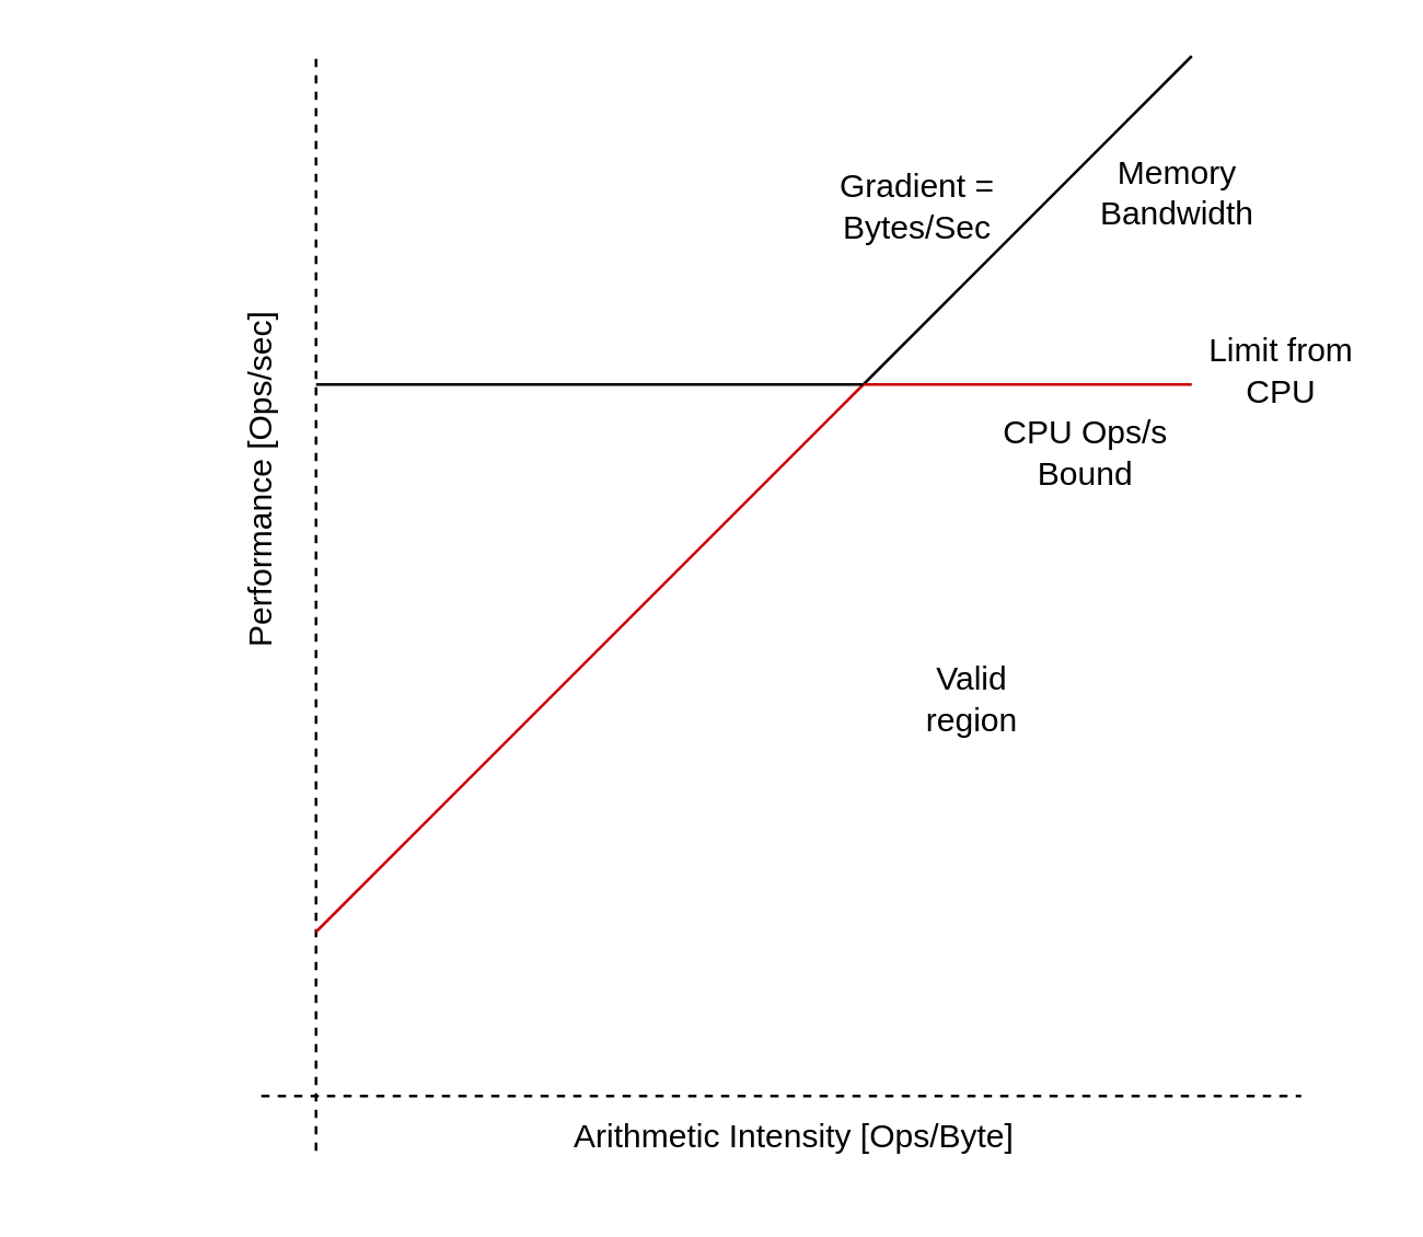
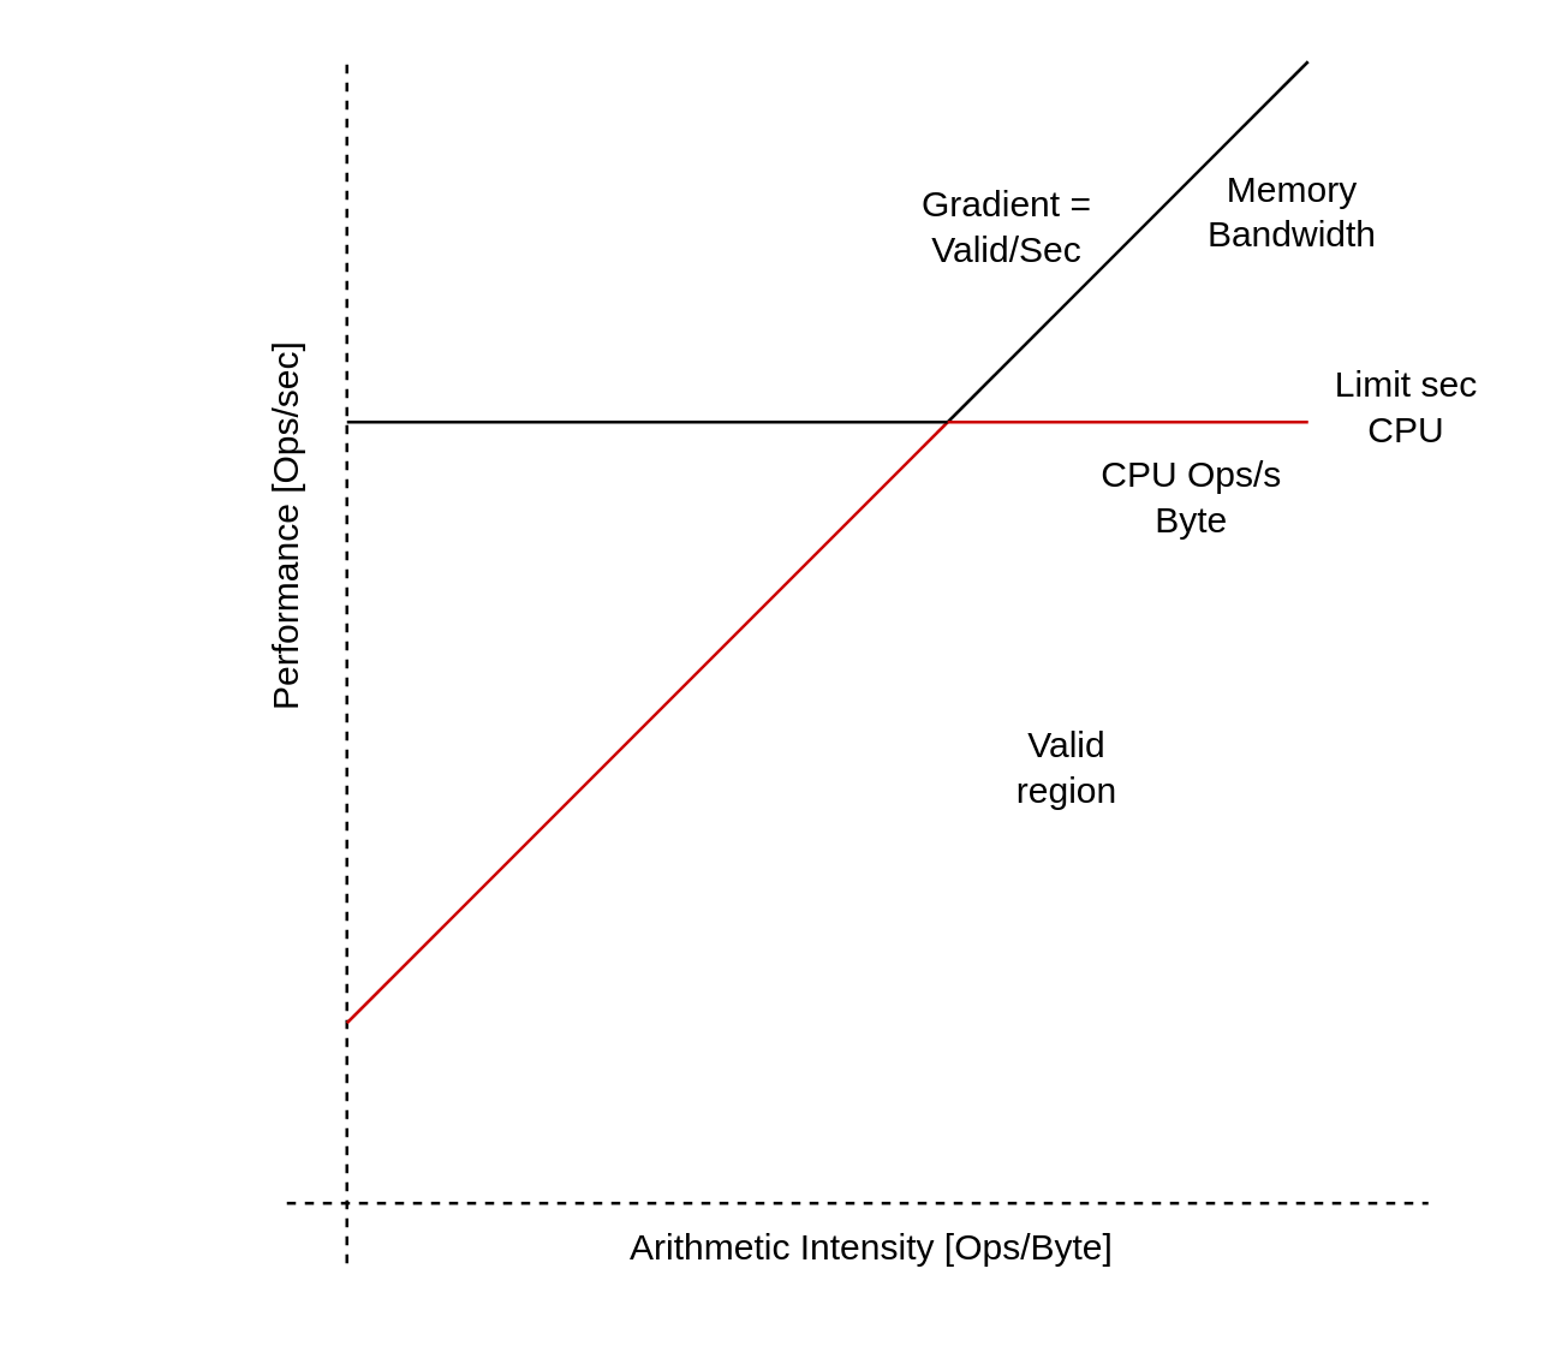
  <mxCell id="0" />
  <mxCell id="1" parent="0" />
  <mxCell id="2" value="" style="endArrow=none;dashed=1;html=1;rounded=0;" edge="1" parent="1"><mxGeometry width="50" height="50" relative="1" as="geometry"><mxPoint x="115" y="420" as="sourcePoint" /><mxPoint x="115" y="20" as="targetPoint" /></mxGeometry></mxCell>
  <mxCell id="3" value="" style="endArrow=none;dashed=1;html=1;rounded=0;" edge="1" parent="1"><mxGeometry width="50" height="50" relative="1" as="geometry"><mxPoint x="95" y="400" as="sourcePoint" /><mxPoint x="475" y="400" as="targetPoint" /></mxGeometry></mxCell>
  <mxCell id="4" value="" style="endArrow=none;html=1;rounded=0;strokeColor=#CC0000;" edge="1" parent="1"><mxGeometry width="50" height="50" relative="1" as="geometry"><mxPoint x="115" y="340" as="sourcePoint" /><mxPoint x="315" y="140" as="targetPoint" /></mxGeometry></mxCell>
  <mxCell id="5" value="" style="endArrow=none;html=1;rounded=0;" edge="1" parent="1"><mxGeometry width="50" height="50" relative="1" as="geometry"><mxPoint x="435" y="20" as="sourcePoint" /><mxPoint x="315" y="140" as="targetPoint" /></mxGeometry></mxCell>
  <mxCell id="6" value="" style="endArrow=none;html=1;rounded=0;" edge="1" parent="1"><mxGeometry width="50" height="50" relative="1" as="geometry"><mxPoint x="115" y="140" as="sourcePoint" /><mxPoint x="315" y="140" as="targetPoint" /></mxGeometry></mxCell>
  <mxCell id="7" value="" style="endArrow=none;html=1;rounded=0;strokeColor=#CC0000;" edge="1" parent="1"><mxGeometry width="50" height="50" relative="1" as="geometry"><mxPoint x="315" y="140" as="sourcePoint" /><mxPoint x="435" y="140" as="targetPoint" /></mxGeometry></mxCell>
- <mxCell id="8" value="CPU Ops/s Bound" style="text;html=1;strokeColor=none;fillColor=none;align=center;verticalAlign=middle;whiteSpace=wrap;rounded=0;" vertex="1" parent="1"><mxGeometry x="355" y="150" width="83" height="30" as="geometry" /></mxCell>
+ <mxCell id="8" value="CPU Ops/s Byte" style="text;html=1;strokeColor=none;fillColor=none;align=center;verticalAlign=middle;whiteSpace=wrap;rounded=0;" vertex="1" parent="1"><mxGeometry x="355" y="150" width="83" height="30" as="geometry" /></mxCell>
  <mxCell id="9" value="Performance [Ops/sec]" style="text;html=1;strokeColor=none;fillColor=none;align=center;verticalAlign=middle;whiteSpace=wrap;rounded=0;rotation=-90;" vertex="1" parent="1"><mxGeometry x="20" y="160" width="150" height="30" as="geometry" /></mxCell>
  <mxCell id="10" value="Arithmetic Intensity [Ops/Byte]" style="text;html=1;strokeColor=none;fillColor=none;align=center;verticalAlign=middle;whiteSpace=wrap;rounded=0;rotation=0;" vertex="1" parent="1"><mxGeometry x="170" y="400" width="240" height="30" as="geometry" /></mxCell>
  <mxCell id="11" value="Valid region" style="text;html=1;strokeColor=none;fillColor=none;align=center;verticalAlign=middle;whiteSpace=wrap;rounded=0;" vertex="1" parent="1"><mxGeometry x="325" y="240" width="60" height="30" as="geometry" /></mxCell>
- <mxCell id="12" value="Limit from CPU" style="text;html=1;strokeColor=none;fillColor=none;align=center;verticalAlign=middle;whiteSpace=wrap;rounded=0;" vertex="1" parent="1"><mxGeometry x="438" y="120" width="60" height="30" as="geometry" /></mxCell>
- <mxCell id="13" value="Gradient = Bytes/Sec" style="text;html=1;strokeColor=none;fillColor=none;align=center;verticalAlign=middle;whiteSpace=wrap;rounded=0;" vertex="1" parent="1"><mxGeometry x="305" y="60" width="60" height="30" as="geometry" /></mxCell>
+ <mxCell id="12" value="Limit sec CPU" style="text;html=1;strokeColor=none;fillColor=none;align=center;verticalAlign=middle;whiteSpace=wrap;rounded=0;" vertex="1" parent="1"><mxGeometry x="438" y="120" width="60" height="30" as="geometry" /></mxCell>
+ <mxCell id="13" value="Gradient = Valid/Sec" style="text;html=1;strokeColor=none;fillColor=none;align=center;verticalAlign=middle;whiteSpace=wrap;rounded=0;" vertex="1" parent="1"><mxGeometry x="305" y="60" width="60" height="30" as="geometry" /></mxCell>
  <mxCell id="14" value="Memory Bandwidth" style="text;html=1;strokeColor=none;fillColor=none;align=center;verticalAlign=middle;whiteSpace=wrap;rounded=0;" vertex="1" parent="1"><mxGeometry x="400" y="55" width="60" height="30" as="geometry" /></mxCell>
